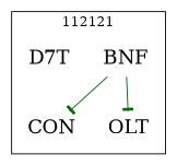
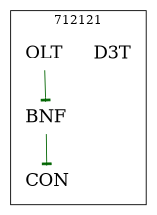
  strict digraph {
    node [color=black fontsize=20 shape=plaintext]
    edge [arrowhead=tee color=darkgreen]
    n1 [label=CON]
    n2 [label=BNF]
-   n3 [color=darkgreen label=D7T]
+   n3 [color=darkgreen label=D3T]
    n4 [label=OLT]
    subgraph cluster_1 {
-     label=112121
+     label=712121
      labeldoc=t
      n1
      n2
      n3
      n4
    }
    n2 -> n1
-   n2 -> n4
+   n4 -> n2
  }
